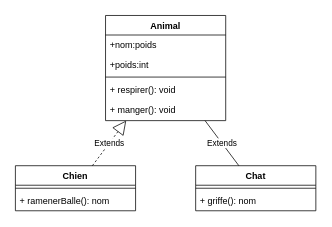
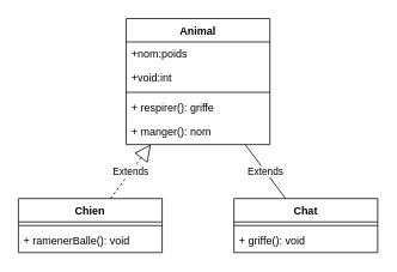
  <mxCell id="0" />
  <mxCell id="1" parent="0" />
  <mxCell id="2" value="Animal" style="swimlane;fontStyle=1;align=center;verticalAlign=top;childLayout=stackLayout;horizontal=1;startSize=26;horizontalStack=0;resizeParent=1;resizeParentMax=0;resizeLast=0;collapsible=1;marginBottom=0;" parent="1" vertex="1"><mxGeometry x="140" y="20" width="160" height="140" as="geometry" /></mxCell>
  <mxCell id="3" value="+nom:poids&#10;" style="text;strokeColor=none;fillColor=none;align=left;verticalAlign=top;spacingLeft=4;spacingRight=4;overflow=hidden;rotatable=0;points=[[0,0.5],[1,0.5]];portConstraint=eastwest;" parent="2" vertex="1"><mxGeometry y="26" width="160" height="26" as="geometry" /></mxCell>
- <mxCell id="4" value="+poids:int" style="text;strokeColor=none;fillColor=none;align=left;verticalAlign=top;spacingLeft=4;spacingRight=4;overflow=hidden;rotatable=0;points=[[0,0.5],[1,0.5]];portConstraint=eastwest;" parent="2" vertex="1"><mxGeometry y="52" width="160" height="26" as="geometry" /></mxCell>
+ <mxCell id="4" value="+void:int" style="text;strokeColor=none;fillColor=none;align=left;verticalAlign=top;spacingLeft=4;spacingRight=4;overflow=hidden;rotatable=0;points=[[0,0.5],[1,0.5]];portConstraint=eastwest;" parent="2" vertex="1"><mxGeometry y="52" width="160" height="26" as="geometry" /></mxCell>
  <mxCell id="5" value="" style="line;strokeWidth=1;fillColor=none;align=left;verticalAlign=middle;spacingTop=-1;spacingLeft=3;spacingRight=3;rotatable=0;labelPosition=right;points=[];portConstraint=eastwest;" parent="2" vertex="1"><mxGeometry y="78" width="160" height="8" as="geometry" /></mxCell>
- <mxCell id="6" value="+ respirer(): void" style="text;strokeColor=none;fillColor=none;align=left;verticalAlign=top;spacingLeft=4;spacingRight=4;overflow=hidden;rotatable=0;points=[[0,0.5],[1,0.5]];portConstraint=eastwest;" parent="2" vertex="1"><mxGeometry y="86" width="160" height="26" as="geometry" /></mxCell>
- <mxCell id="7" value="+ manger(): void" style="text;strokeColor=none;fillColor=none;align=left;verticalAlign=top;spacingLeft=4;spacingRight=4;overflow=hidden;rotatable=0;points=[[0,0.5],[1,0.5]];portConstraint=eastwest;" parent="2" vertex="1"><mxGeometry y="112" width="160" height="28" as="geometry" /></mxCell>
+ <mxCell id="6" value="+ respirer(): griffe" style="text;strokeColor=none;fillColor=none;align=left;verticalAlign=top;spacingLeft=4;spacingRight=4;overflow=hidden;rotatable=0;points=[[0,0.5],[1,0.5]];portConstraint=eastwest;" parent="2" vertex="1"><mxGeometry y="86" width="160" height="26" as="geometry" /></mxCell>
+ <mxCell id="7" value="+ manger(): nom" style="text;strokeColor=none;fillColor=none;align=left;verticalAlign=top;spacingLeft=4;spacingRight=4;overflow=hidden;rotatable=0;points=[[0,0.5],[1,0.5]];portConstraint=eastwest;" parent="2" vertex="1"><mxGeometry y="112" width="160" height="28" as="geometry" /></mxCell>
  <mxCell id="8" value="Chien" style="swimlane;fontStyle=1;align=center;verticalAlign=top;childLayout=stackLayout;horizontal=1;startSize=26;horizontalStack=0;resizeParent=1;resizeParentMax=0;resizeLast=0;collapsible=1;marginBottom=0;" parent="1" vertex="1"><mxGeometry x="20" y="220" width="160" height="60" as="geometry" /></mxCell>
  <mxCell id="9" value="" style="line;strokeWidth=1;fillColor=none;align=left;verticalAlign=middle;spacingTop=-1;spacingLeft=3;spacingRight=3;rotatable=0;labelPosition=right;points=[];portConstraint=eastwest;" parent="8" vertex="1"><mxGeometry y="26" width="160" height="8" as="geometry" /></mxCell>
- <mxCell id="10" value="+ ramenerBalle(): nom" style="text;strokeColor=none;fillColor=none;align=left;verticalAlign=top;spacingLeft=4;spacingRight=4;overflow=hidden;rotatable=0;points=[[0,0.5],[1,0.5]];portConstraint=eastwest;" parent="8" vertex="1"><mxGeometry y="34" width="160" height="26" as="geometry" /></mxCell>
+ <mxCell id="10" value="+ ramenerBalle(): void" style="text;strokeColor=none;fillColor=none;align=left;verticalAlign=top;spacingLeft=4;spacingRight=4;overflow=hidden;rotatable=0;points=[[0,0.5],[1,0.5]];portConstraint=eastwest;" parent="8" vertex="1"><mxGeometry y="34" width="160" height="26" as="geometry" /></mxCell>
  <mxCell id="11" value="Chat" style="swimlane;fontStyle=1;align=center;verticalAlign=top;childLayout=stackLayout;horizontal=1;startSize=26;horizontalStack=0;resizeParent=1;resizeParentMax=0;resizeLast=0;collapsible=1;marginBottom=0;" parent="1" vertex="1"><mxGeometry x="260" y="220" width="160" height="60" as="geometry" /></mxCell>
  <mxCell id="12" value="" style="line;strokeWidth=1;fillColor=none;align=left;verticalAlign=middle;spacingTop=-1;spacingLeft=3;spacingRight=3;rotatable=0;labelPosition=right;points=[];portConstraint=eastwest;" parent="11" vertex="1"><mxGeometry y="26" width="160" height="8" as="geometry" /></mxCell>
- <mxCell id="13" value="+ griffe(): nom" style="text;strokeColor=none;fillColor=none;align=left;verticalAlign=top;spacingLeft=4;spacingRight=4;overflow=hidden;rotatable=0;points=[[0,0.5],[1,0.5]];portConstraint=eastwest;" parent="11" vertex="1"><mxGeometry y="34" width="160" height="26" as="geometry" /></mxCell>
+ <mxCell id="13" value="+ griffe(): void" style="text;strokeColor=none;fillColor=none;align=left;verticalAlign=top;spacingLeft=4;spacingRight=4;overflow=hidden;rotatable=0;points=[[0,0.5],[1,0.5]];portConstraint=eastwest;" parent="11" vertex="1"><mxGeometry y="34" width="160" height="26" as="geometry" /></mxCell>
  <mxCell id="14" value="Extends" style="endArrow=block;endSize=16;endFill=0;html=1;dashed=1;" parent="1" source="8" target="2" edge="1"><mxGeometry width="160" relative="1" as="geometry"><mxPoint x="20" y="300" as="sourcePoint" /><mxPoint x="180" y="300" as="targetPoint" /></mxGeometry></mxCell>
  <mxCell id="15" value="Extends" style="endArrow=none;endSize=16;endFill=0;html=1;" parent="1" source="11" target="2" edge="1"><mxGeometry width="160" relative="1" as="geometry"><mxPoint x="132.5" y="230" as="sourcePoint" /><mxPoint x="177.5" y="170" as="targetPoint" /></mxGeometry></mxCell>
